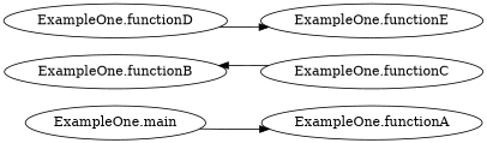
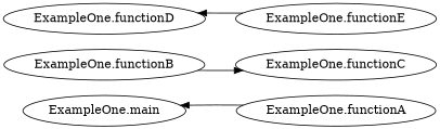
  digraph {
    rankdir=LR
    "ExampleOne.main"
    "ExampleOne.functionA"
    "ExampleOne.functionB"
    "ExampleOne.functionC"
    "ExampleOne.functionD"
    "ExampleOne.functionE"
-   "ExampleOne.main" -> "ExampleOne.functionA"
-   "ExampleOne.functionC" -> "ExampleOne.functionB"
-   "ExampleOne.functionD" -> "ExampleOne.functionE"
+   "ExampleOne.functionA" -> "ExampleOne.main"
+   "ExampleOne.functionB" -> "ExampleOne.functionC"
+   "ExampleOne.functionE" -> "ExampleOne.functionD"
  }
